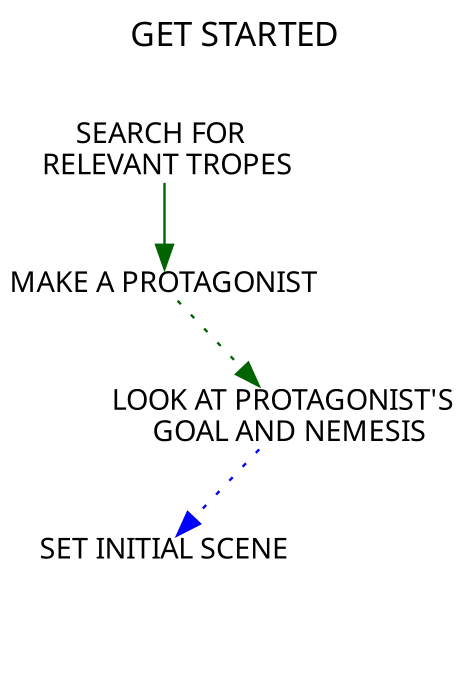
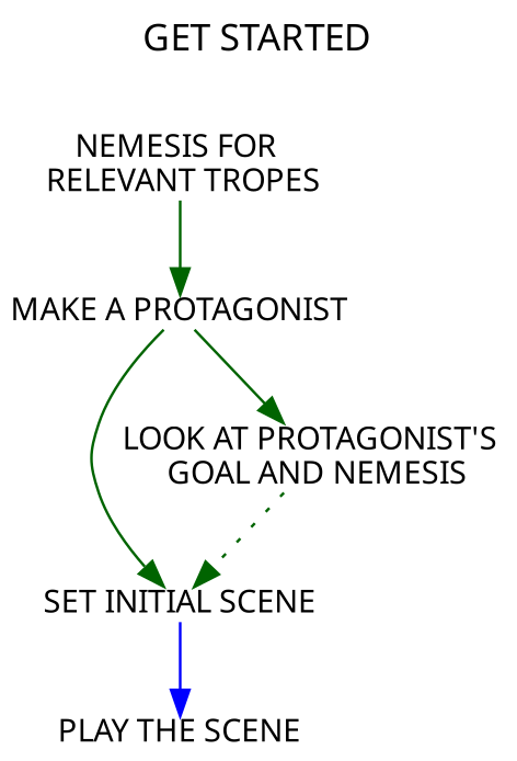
  digraph {
    fontname="Permanent Marker"
    label="GET STARTED"
    labelloc=t
    node [fontname="Permanent Marker" fontsize=12 shape=plain style=rounded]
    edge [color=darkgreen]
    n1 [label="MAKE A PROTAGONIST"]
    n2 [label="SET INITIAL SCENE"]
    n3 [label="LOOK AT PROTAGONIST'S \n GOAL AND NEMESIS"]
-   n4 [label="SEARCH FOR \n RELEVANT TROPES"]
-   n1 -> n3 [style=dotted]
-   n3 -> n2 [color=blue style=dotted]
+   n4 [label="NEMESIS FOR \n RELEVANT TROPES"]
+   n5 [label="PLAY THE SCENE"]
+   n1 -> n2
+   n1 -> n3 [style=solid]
+   n2 -> n5 [color=blue]
+   n3 -> n2 [style=dotted]
    n4 -> n1
  }
